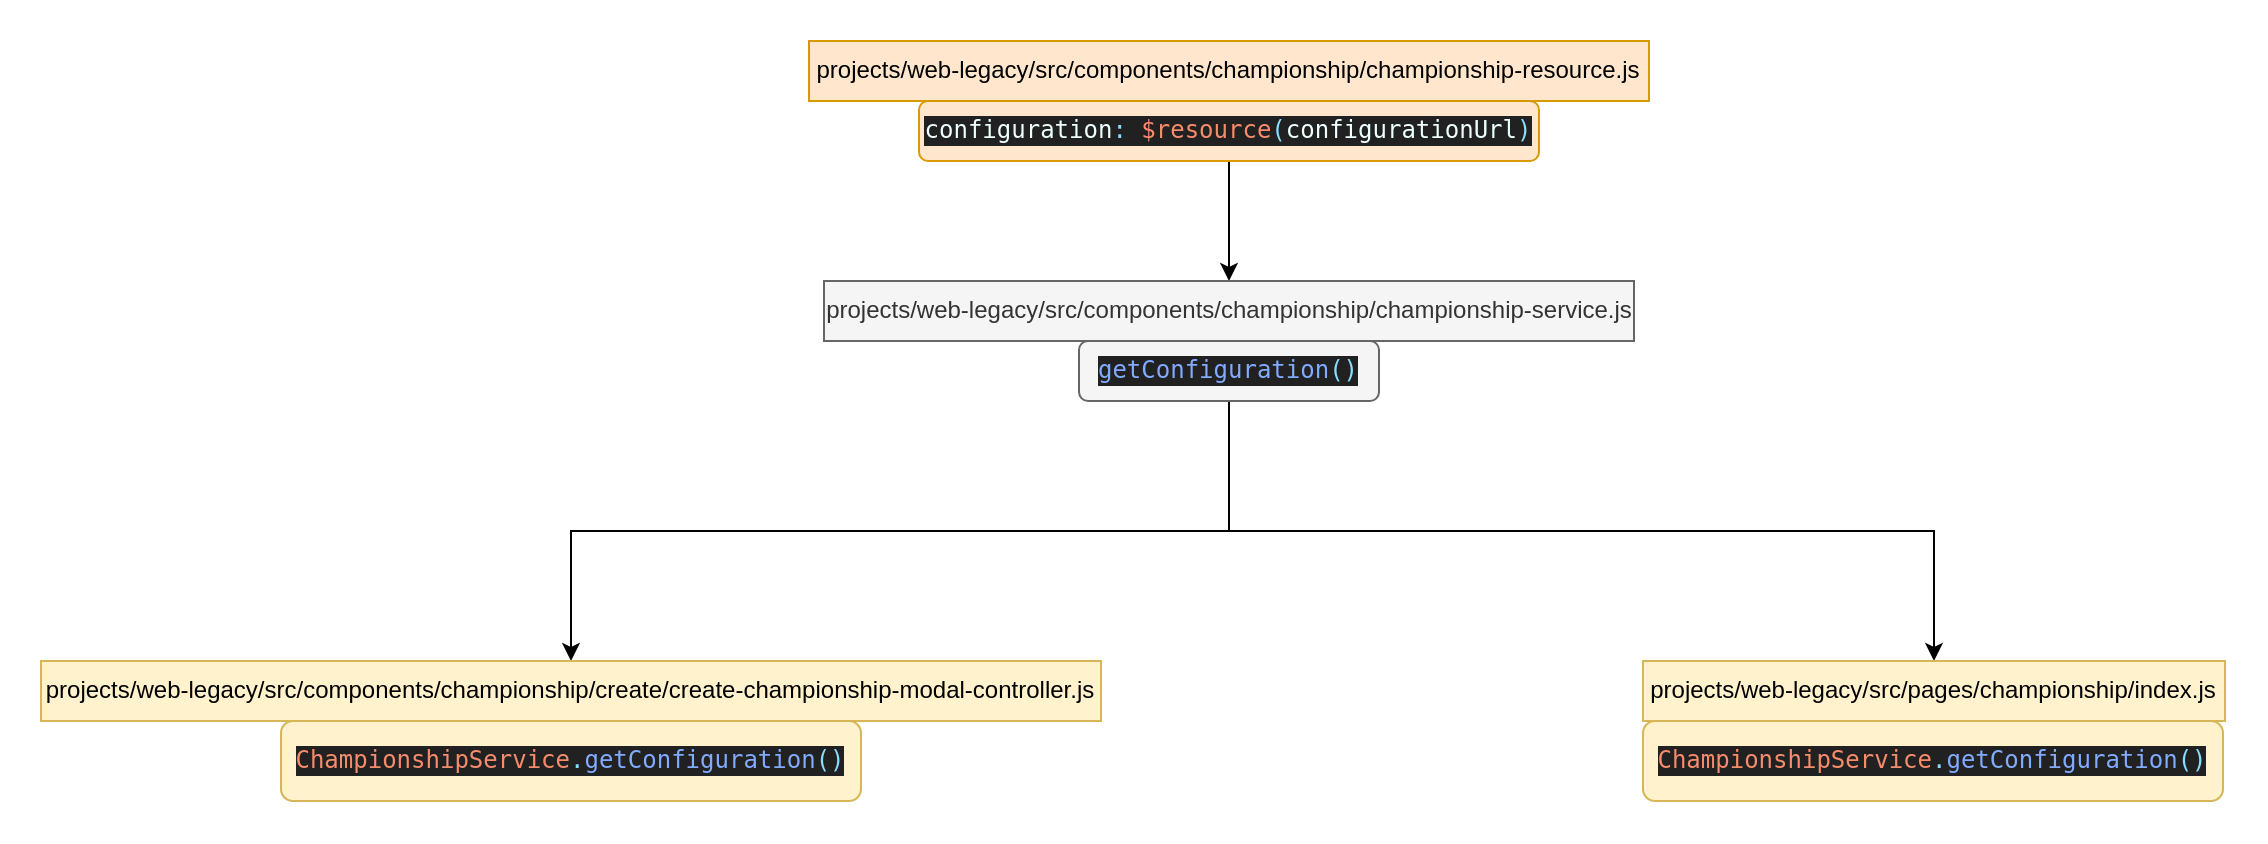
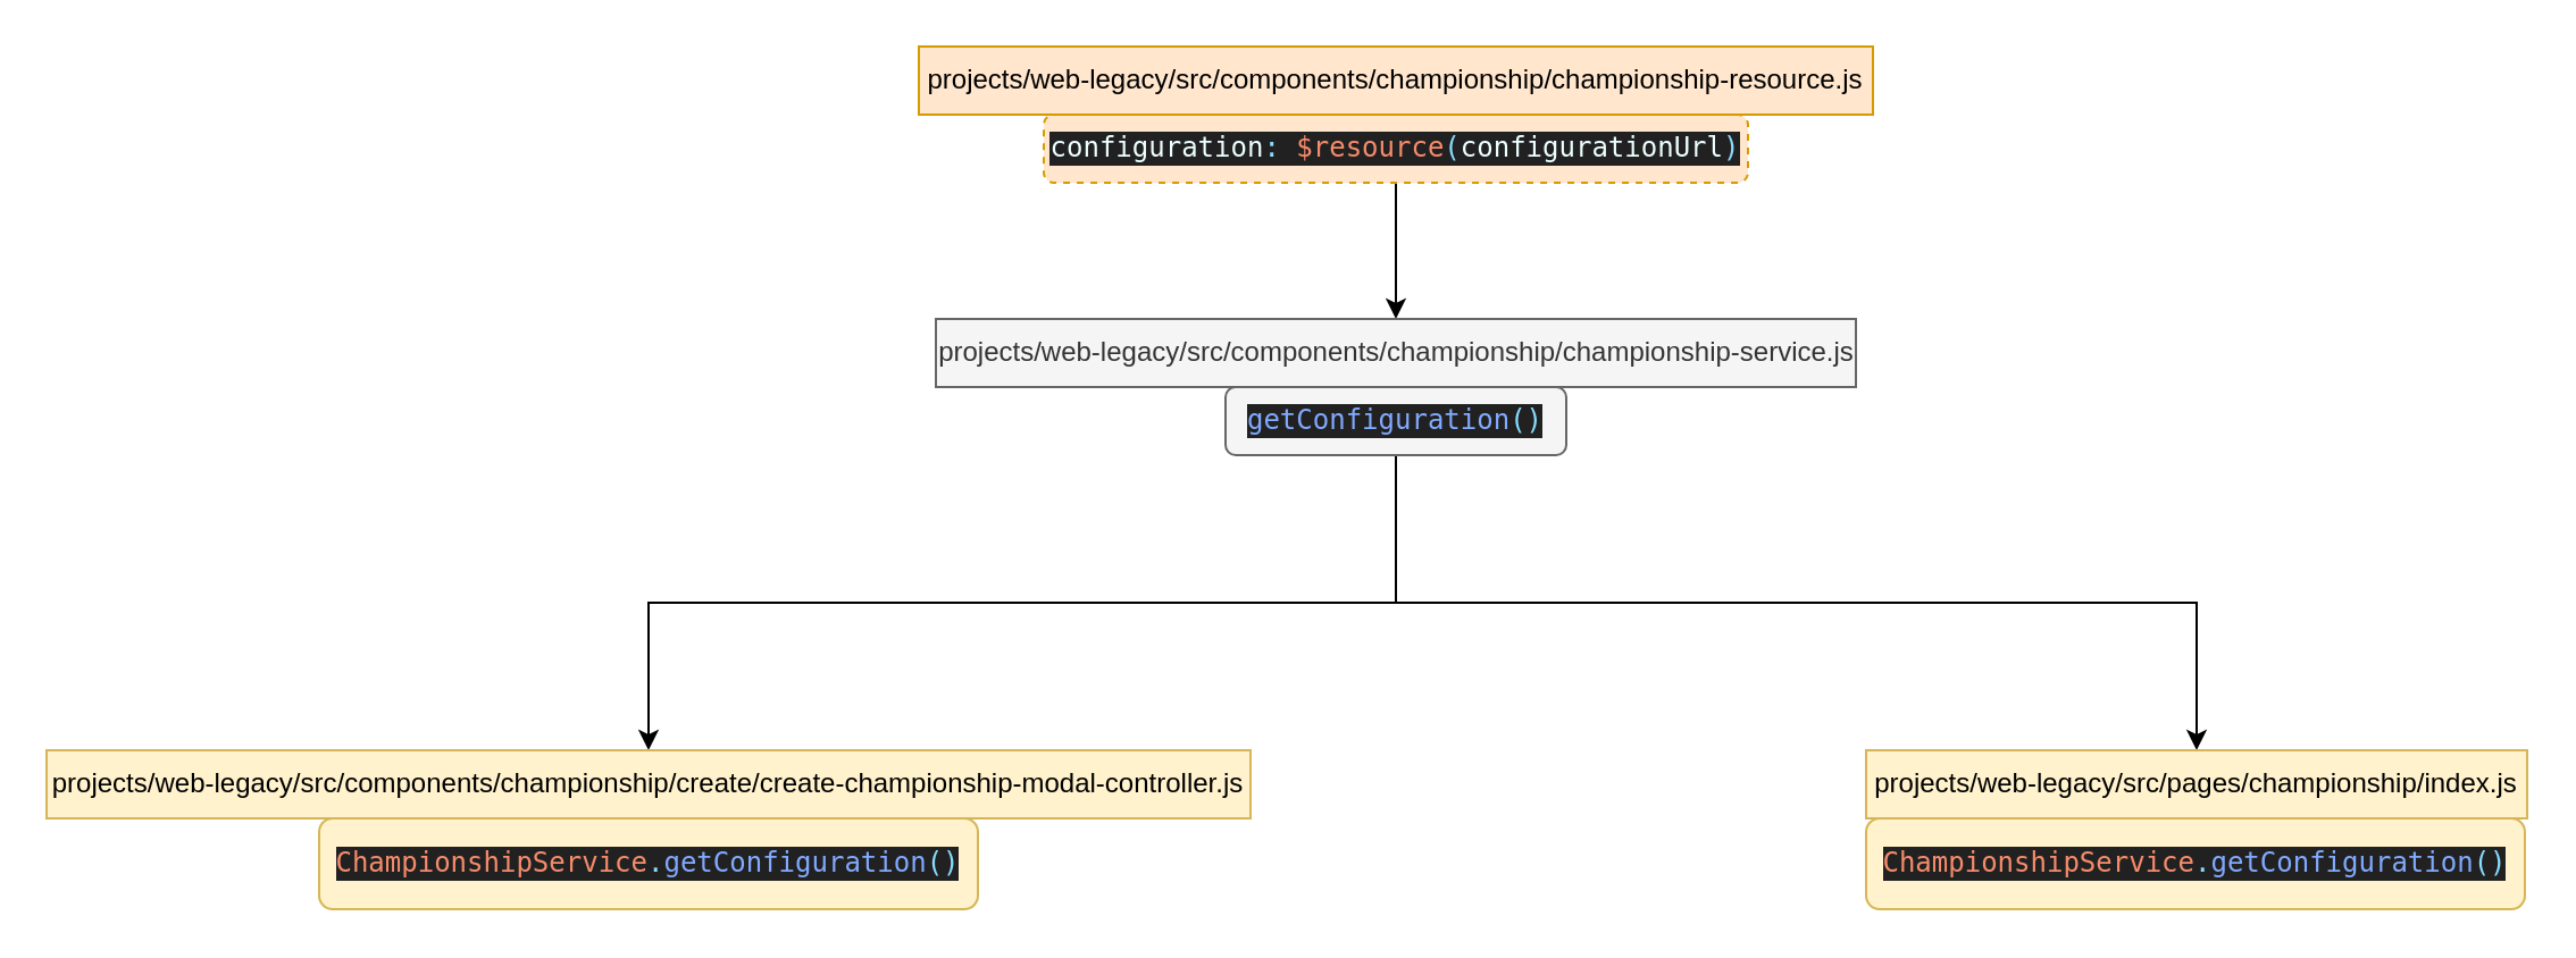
  <mxCell id="0" />
  <mxCell id="1" parent="0" />
  <mxCell id="2" style="edgeStyle=orthogonalEdgeStyle;rounded=0;orthogonalLoop=1;jettySize=auto;html=1;exitX=0.5;exitY=1;exitDx=0;exitDy=0;" edge="1" parent="1" source="3" target="8"><mxGeometry relative="1" as="geometry"><mxPoint x="613.828" y="110" as="targetPoint" /></mxGeometry></mxCell>
- <mxCell id="3" value="&lt;pre style=&quot;background-color: #212121 ; color: #eeffff ; font-family: &amp;#34;menlo&amp;#34; , monospace ; font-size: 9.0pt&quot;&gt;configuration&lt;span style=&quot;color: #89ddff&quot;&gt;: &lt;/span&gt;&lt;span style=&quot;color: #f78c6c&quot;&gt;$resource&lt;/span&gt;&lt;span style=&quot;color: #89ddff&quot;&gt;(&lt;/span&gt;configurationUrl&lt;span style=&quot;color: #89ddff&quot;&gt;)&lt;/span&gt;&lt;/pre&gt;" style="rounded=1;whiteSpace=wrap;html=1;fillColor=#ffe6cc;strokeColor=#d79b00;" vertex="1" parent="1"><mxGeometry x="459" y="50" width="310" height="30" as="geometry" /></mxCell>
+ <mxCell id="3" value="&lt;pre style=&quot;background-color: #212121 ; color: #eeffff ; font-family: &amp;#34;menlo&amp;#34; , monospace ; font-size: 9.0pt&quot;&gt;configuration&lt;span style=&quot;color: #89ddff&quot;&gt;: &lt;/span&gt;&lt;span style=&quot;color: #f78c6c&quot;&gt;$resource&lt;/span&gt;&lt;span style=&quot;color: #89ddff&quot;&gt;(&lt;/span&gt;configurationUrl&lt;span style=&quot;color: #89ddff&quot;&gt;)&lt;/span&gt;&lt;/pre&gt;" style="rounded=1;whiteSpace=wrap;html=1;fillColor=#ffe6cc;strokeColor=#d79b00;dashed=1;" vertex="1" parent="1"><mxGeometry x="459" y="50" width="310" height="30" as="geometry" /></mxCell>
  <mxCell id="4" value="projects/web-legacy/src/components/championship/championship-resource.js" style="text;html=1;strokeColor=#d79b00;fillColor=#ffe6cc;align=center;verticalAlign=middle;whiteSpace=wrap;rounded=0;" vertex="1" parent="1"><mxGeometry x="404" y="20" width="420" height="30" as="geometry" /></mxCell>
  <mxCell id="5" style="edgeStyle=orthogonalEdgeStyle;rounded=0;orthogonalLoop=1;jettySize=auto;html=1;exitX=0.5;exitY=1;exitDx=0;exitDy=0;entryX=0.5;entryY=0;entryDx=0;entryDy=0;" edge="1" parent="1" source="7" target="12"><mxGeometry relative="1" as="geometry" /></mxCell>
  <mxCell id="6" style="edgeStyle=orthogonalEdgeStyle;rounded=0;orthogonalLoop=1;jettySize=auto;html=1;exitX=0.5;exitY=1;exitDx=0;exitDy=0;entryX=0.5;entryY=0;entryDx=0;entryDy=0;" edge="1" parent="1" source="7" target="10"><mxGeometry relative="1" as="geometry" /></mxCell>
  <mxCell id="7" value="&lt;pre style=&quot;background-color: #212121 ; color: #eeffff ; font-family: &amp;#34;menlo&amp;#34; , monospace ; font-size: 9.0pt&quot;&gt;&lt;span style=&quot;color: #82aaff&quot;&gt;getConfiguration&lt;/span&gt;&lt;span style=&quot;color: #89ddff&quot;&gt;()&lt;/span&gt;&lt;/pre&gt;" style="rounded=1;whiteSpace=wrap;html=1;fillColor=#f5f5f5;strokeColor=#666666;fontColor=#333333;" vertex="1" parent="1"><mxGeometry x="539" y="170" width="150" height="30" as="geometry" /></mxCell>
  <mxCell id="8" value="projects/web-legacy/src/components/championship/championship-service.js" style="text;html=1;strokeColor=#666666;fillColor=#f5f5f5;align=center;verticalAlign=middle;whiteSpace=wrap;rounded=0;fontColor=#333333;" vertex="1" parent="1"><mxGeometry x="411.5" y="140" width="405" height="30" as="geometry" /></mxCell>
  <mxCell id="9" value="&lt;pre style=&quot;background-color: #212121 ; color: #eeffff ; font-family: &amp;#34;menlo&amp;#34; , monospace ; font-size: 9.0pt&quot;&gt;&lt;span style=&quot;color: #f78c6c&quot;&gt;ChampionshipService&lt;/span&gt;&lt;span style=&quot;color: #89ddff&quot;&gt;.&lt;/span&gt;&lt;span style=&quot;color: #82aaff&quot;&gt;getConfiguration&lt;/span&gt;&lt;span style=&quot;color: #89ddff&quot;&gt;()&lt;/span&gt;&lt;/pre&gt;" style="rounded=1;whiteSpace=wrap;html=1;fillColor=#fff2cc;strokeColor=#d6b656;" vertex="1" parent="1"><mxGeometry x="140" y="360" width="290" height="40" as="geometry" /></mxCell>
  <mxCell id="10" value="projects/web-legacy/src/components/championship/create/create-championship-modal-controller.js" style="text;html=1;strokeColor=#d6b656;fillColor=#fff2cc;align=center;verticalAlign=middle;whiteSpace=wrap;rounded=0;" vertex="1" parent="1"><mxGeometry x="20" y="330" width="530" height="30" as="geometry" /></mxCell>
  <mxCell id="11" value="&lt;pre style=&quot;background-color: #212121 ; color: #eeffff ; font-family: &amp;#34;menlo&amp;#34; , monospace ; font-size: 9.0pt&quot;&gt;&lt;span style=&quot;color: #f78c6c&quot;&gt;ChampionshipService&lt;/span&gt;&lt;span style=&quot;color: #89ddff&quot;&gt;.&lt;/span&gt;&lt;span style=&quot;color: #82aaff&quot;&gt;getConfiguration&lt;/span&gt;&lt;span style=&quot;color: #89ddff&quot;&gt;()&lt;/span&gt;&lt;/pre&gt;" style="rounded=1;whiteSpace=wrap;html=1;fillColor=#fff2cc;strokeColor=#d6b656;" vertex="1" parent="1"><mxGeometry x="821" y="360" width="290" height="40" as="geometry" /></mxCell>
  <mxCell id="12" value="projects/web-legacy/src/pages/championship/index.js" style="text;html=1;strokeColor=#d6b656;fillColor=#fff2cc;align=center;verticalAlign=middle;whiteSpace=wrap;rounded=0;" vertex="1" parent="1"><mxGeometry x="821" y="330" width="291" height="30" as="geometry" /></mxCell>
